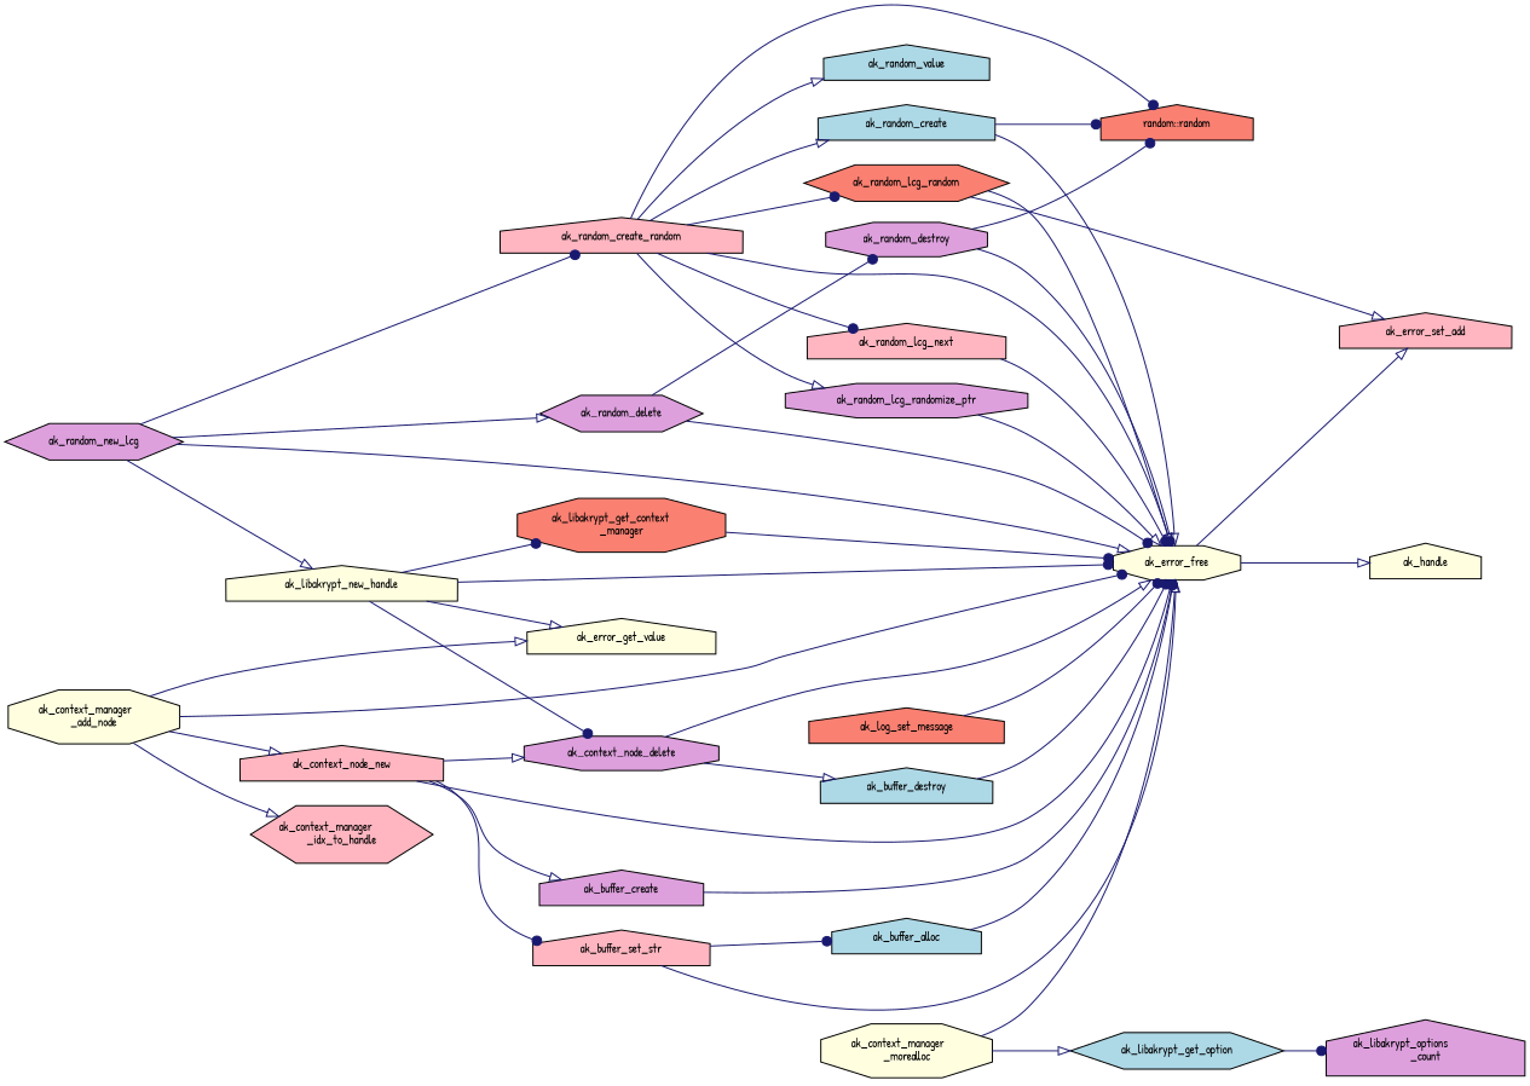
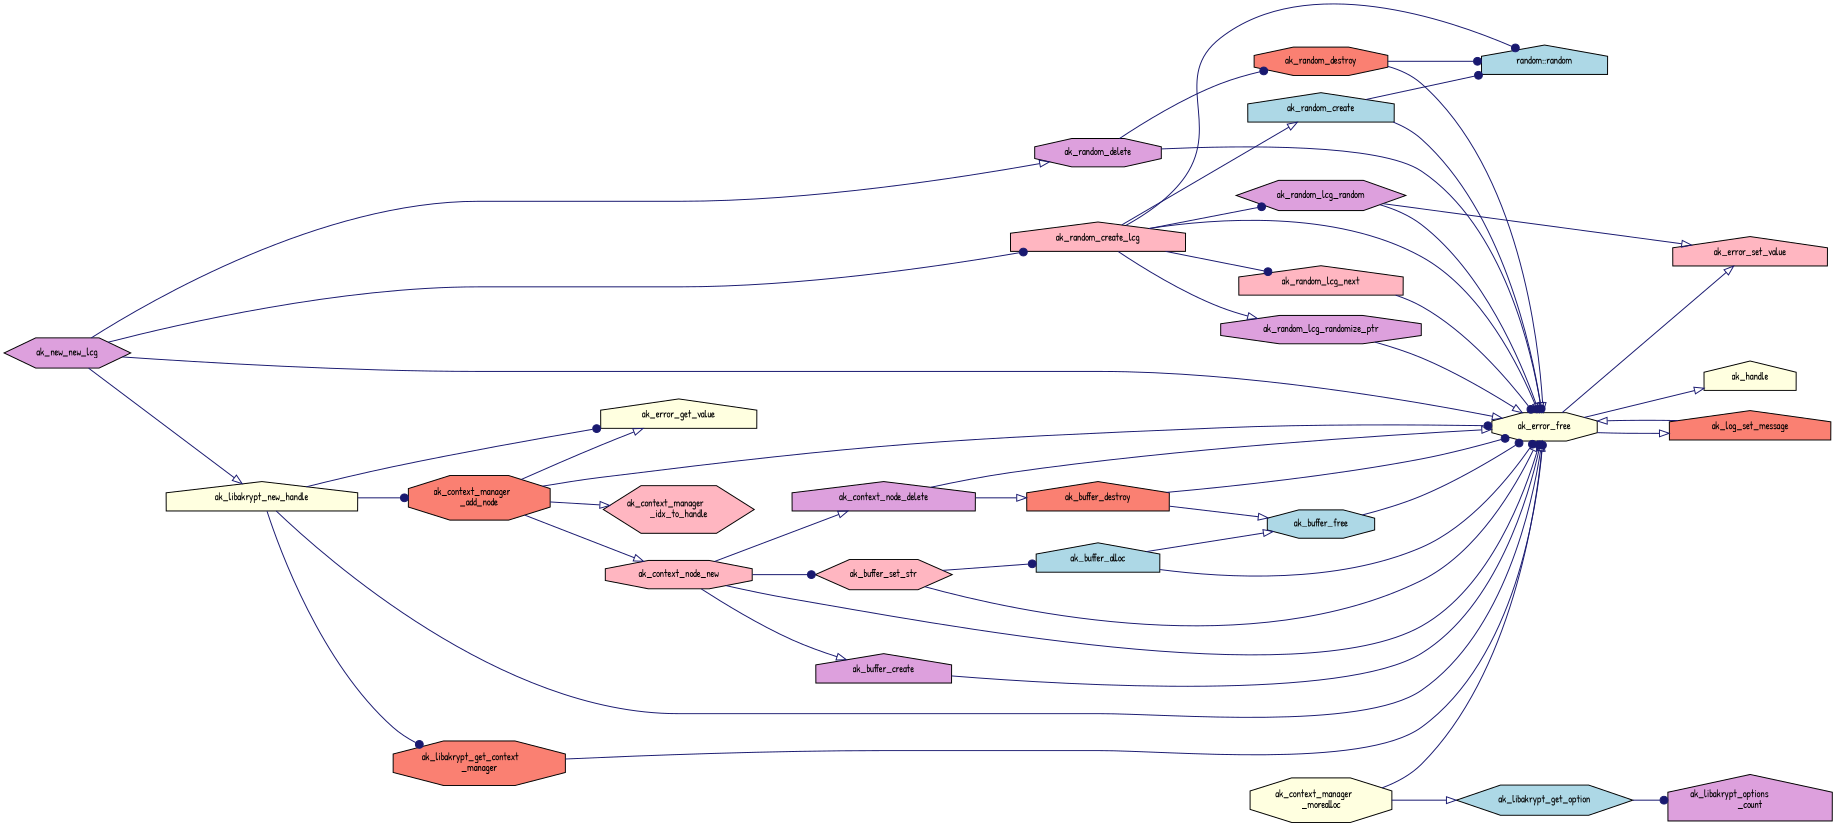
  digraph {
    fontname="Patrick Hand"
    rankdir=LR
    node [color=black fillcolor=plum fontname="Patrick Hand" fontsize=10 shape=house style=filled]
    edge [arrowhead=onormal color=midnightblue fontname="Patrick Hand" fontsize=10 labelfontname=Helvetica labelfontsize=10 style=solid]
-   n1 [fontcolor=black height=0.2 label=ak_random_new_lcg shape=hexagon width=0.4]
+   n1 [fontcolor=black height=0.2 label=ak_new_new_lcg shape=hexagon width=0.4]
    n2 [fillcolor=lightyellow height=0.2 label=ak_error_free shape=octagon width=0.4]
-   n3 [fillcolor=lightpink height=0.2 label=ak_random_create_random width=0.4]
+   n3 [fillcolor=lightpink height=0.2 label=ak_random_create_lcg width=0.4]
    n4 [fillcolor=lightyellow height=0.2 label=ak_libakrypt_new_handle width=0.4]
-   n5 [height=0.2 label=ak_random_delete shape=hexagon width=0.4]
+   n5 [height=0.2 label=ak_random_delete shape=octagon width=0.4]
    n6 [fillcolor=lightyellow height=0.2 label=ak_handle width=0.4]
    n7 [fillcolor=salmon height=0.2 label=ak_log_set_message width=0.4]
-   n8 [fillcolor=lightpink height=0.2 label=ak_error_set_add width=0.4]
-   n9 [fillcolor=lightblue height=0.2 label=ak_random_value width=0.4]
+   n8 [fillcolor=lightpink height=0.2 label=ak_error_set_value width=0.4]
    n10 [fillcolor=lightblue height=0.2 label=ak_random_create width=0.4]
-   n11 [fillcolor=salmon height=0.2 label="random::random" width=0.4]
+   n11 [fillcolor=lightblue height=0.2 label="random::random" width=0.4]
    n12 [fillcolor=lightpink height=0.2 label=ak_random_lcg_next width=0.4]
    n13 [height=0.2 label=ak_random_lcg_randomize_ptr shape=octagon width=0.4]
-   n14 [fillcolor=salmon height=0.2 label=ak_random_lcg_random shape=hexagon width=0.4]
+   n14 [height=0.2 label=ak_random_lcg_random shape=hexagon width=0.4]
    n15 [fillcolor=salmon height=0.2 label="ak_libakrypt_get_context\l_manager" shape=octagon width=0.4]
    n16 [fillcolor=lightyellow height=0.2 label=ak_error_get_value width=0.4]
-   n17 [fillcolor=lightyellow height=0.2 label="ak_context_manager\l_add_node" shape=octagon width=0.4]
-   n18 [height=0.2 label=ak_random_destroy shape=octagon width=0.4]
+   n17 [fillcolor=salmon height=0.2 label="ak_context_manager\l_add_node" shape=octagon width=0.4]
+   n18 [fillcolor=salmon height=0.2 label=ak_random_destroy shape=octagon width=0.4]
    n19 [fillcolor=lightpink height=0.2 label="ak_context_manager\l_idx_to_handle" shape=hexagon width=0.4]
-   n20 [fillcolor=lightpink height=0.2 label=ak_context_node_new width=0.4]
+   n20 [fillcolor=lightpink height=0.2 label=ak_context_node_new shape=octagon width=0.4]
    n21 [fillcolor=lightyellow height=0.2 label="ak_context_manager\l_morealloc" shape=octagon width=0.4]
    n22 [fillcolor=lightblue height=0.2 label=ak_libakrypt_get_option shape=hexagon width=0.4]
    n23 [height=0.2 label=ak_buffer_create width=0.4]
-   n24 [height=0.2 label=ak_context_node_delete shape=octagon width=0.4]
-   n25 [fillcolor=lightpink height=0.2 label=ak_buffer_set_str width=0.4]
+   n24 [height=0.2 label=ak_context_node_delete width=0.4]
+   n25 [fillcolor=lightpink height=0.2 label=ak_buffer_set_str shape=hexagon width=0.4]
    n26 [height=0.2 label="ak_libakrypt_options\l_count" width=0.4]
-   n27 [fillcolor=lightblue height=0.2 label=ak_buffer_destroy width=0.4]
+   n27 [fillcolor=salmon height=0.2 label=ak_buffer_destroy width=0.4]
    n28 [fillcolor=lightblue height=0.2 label=ak_buffer_alloc width=0.4]
+   n29 [fillcolor=lightblue height=0.2 label=ak_buffer_free shape=octagon width=0.4]
    n1 -> n2
    n1 -> n3 [arrowhead=dot]
    n1 -> n4
    n1 -> n5
    n2 -> n6
+   n2 -> n7
    n2 -> n8
    n3 -> n2 [arrowhead=dot]
-   n3 -> n9
    n3 -> n10
    n3 -> n11 [arrowhead=dot]
    n3 -> n12 [arrowhead=dot]
    n3 -> n13
    n3 -> n14 [arrowhead=dot]
-   n4 -> n2 [arrowhead=dot]
+   n4 -> n2
    n4 -> n15 [arrowhead=dot]
-   n4 -> n16
-   n4 -> n24 [arrowhead=dot]
+   n4 -> n16 [arrowhead=dot]
+   n4 -> n17 [arrowhead=dot]
    n5 -> n2 [arrowhead=dot]
    n5 -> n18 [arrowhead=dot]
-   n7 -> n2 [arrowhead=dot]
+   n7 -> n2
    n10 -> n2
    n10 -> n11 [arrowhead=dot]
    n12 -> n2 [arrowhead=dot]
    n13 -> n2
    n14 -> n2
    n14 -> n8
    n15 -> n2 [arrowhead=dot]
    n17 -> n2 [arrowhead=dot]
    n17 -> n16
    n17 -> n19
    n17 -> n20
    n18 -> n2
    n18 -> n11 [arrowhead=dot]
    n20 -> n2 [arrowhead=dot]
    n20 -> n23
    n20 -> n24
    n20 -> n25 [arrowhead=dot]
    n21 -> n2
    n21 -> n22
    n22 -> n26 [arrowhead=dot]
    n23 -> n2 [arrowhead=dot]
    n24 -> n2
    n24 -> n27
    n25 -> n2
    n25 -> n28 [arrowhead=dot]
    n27 -> n2 [arrowhead=dot]
+   n27 -> n29
    n28 -> n2 [arrowhead=dot]
+   n28 -> n29
+   n29 -> n2 [arrowhead=dot]
  }
